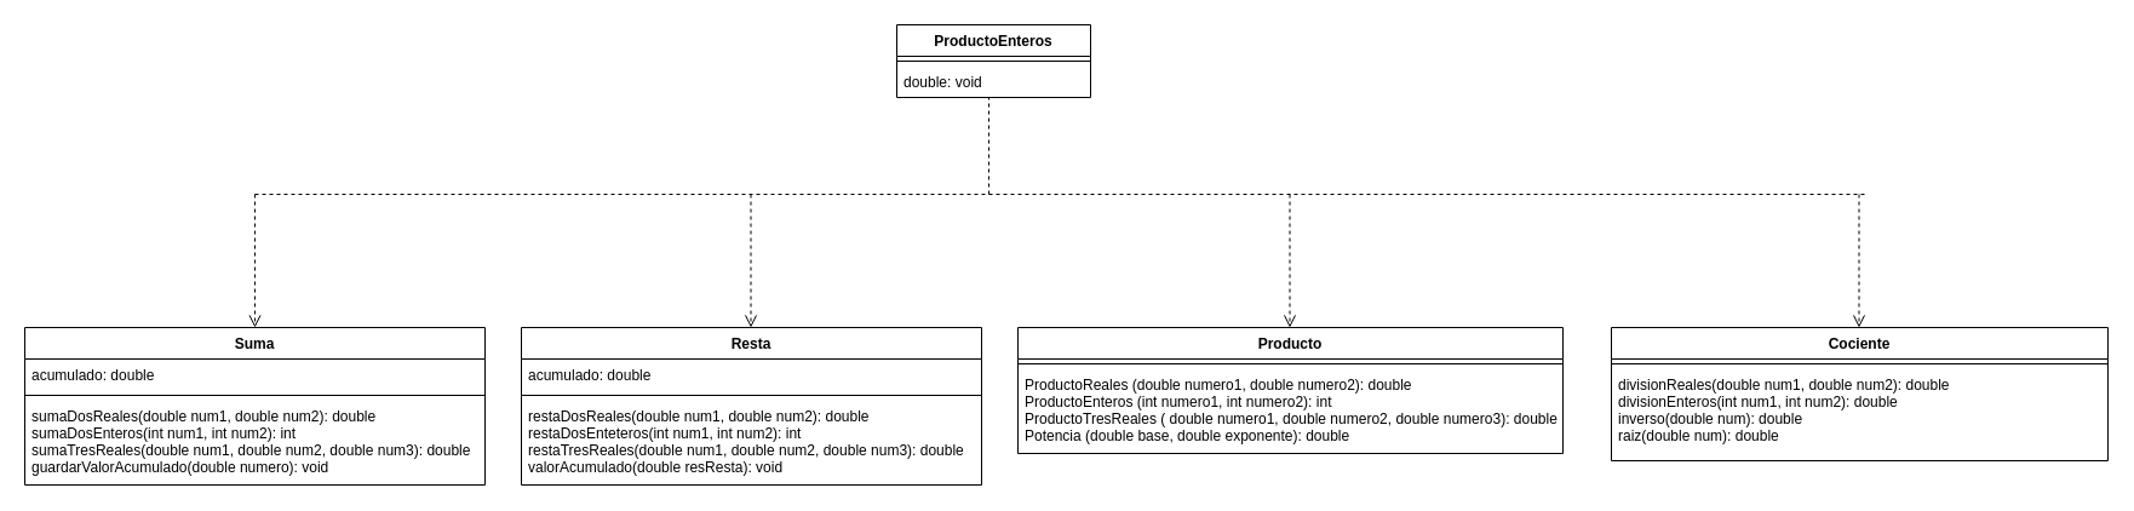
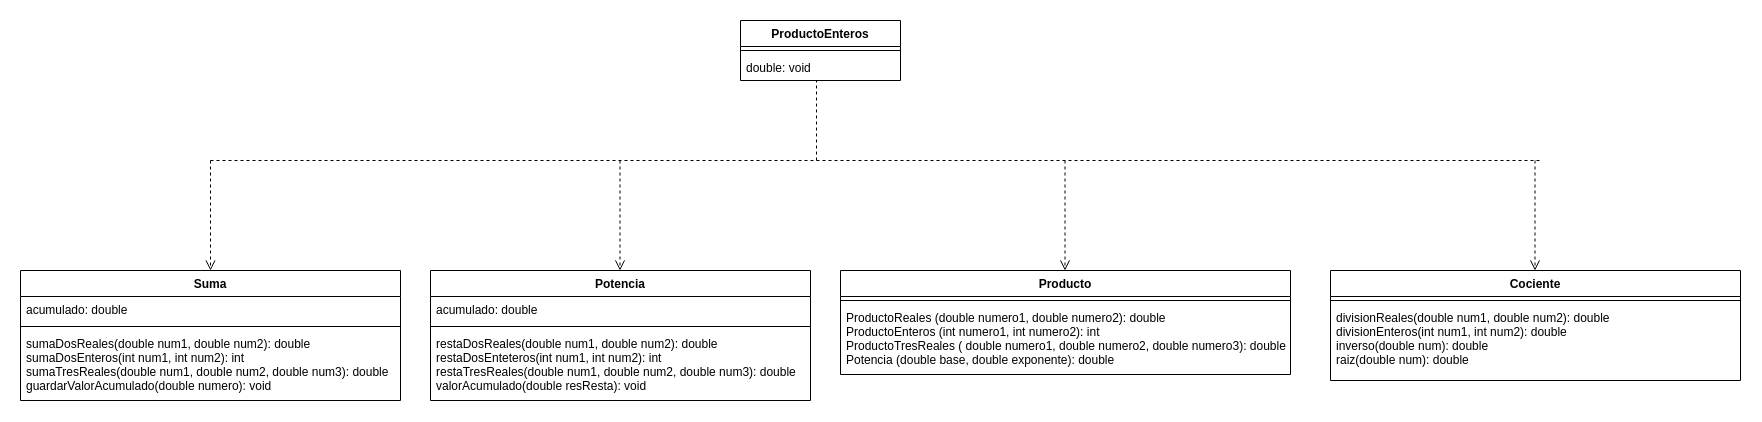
  <mxCell id="0" />
  <mxCell id="1" parent="0" />
  <mxCell id="2" value="Suma" style="swimlane;fontStyle=1;align=center;verticalAlign=top;childLayout=stackLayout;horizontal=1;startSize=26;horizontalStack=0;resizeParent=1;resizeParentMax=0;resizeLast=0;collapsible=1;marginBottom=0;" parent="1" vertex="1"><mxGeometry x="20" y="270" width="380" height="130" as="geometry" /></mxCell>
  <mxCell id="3" value="acumulado: double" style="text;strokeColor=none;fillColor=none;align=left;verticalAlign=top;spacingLeft=4;spacingRight=4;overflow=hidden;rotatable=0;points=[[0,0.5],[1,0.5]];portConstraint=eastwest;" parent="2" vertex="1"><mxGeometry y="26" width="380" height="26" as="geometry" /></mxCell>
  <mxCell id="4" value="" style="line;strokeWidth=1;fillColor=none;align=left;verticalAlign=middle;spacingTop=-1;spacingLeft=3;spacingRight=3;rotatable=0;labelPosition=right;points=[];portConstraint=eastwest;" parent="2" vertex="1"><mxGeometry y="52" width="380" height="8" as="geometry" /></mxCell>
  <mxCell id="5" value="sumaDosReales(double num1, double num2): double&#10;sumaDosEnteros(int num1, int num2): int&#10;sumaTresReales(double num1, double num2, double num3): double&#10;guardarValorAcumulado(double numero): void" style="text;strokeColor=none;fillColor=none;align=left;verticalAlign=top;spacingLeft=4;spacingRight=4;overflow=hidden;rotatable=0;points=[[0,0.5],[1,0.5]];portConstraint=eastwest;" parent="2" vertex="1"><mxGeometry y="60" width="380" height="70" as="geometry" /></mxCell>
- <mxCell id="6" value="Resta" style="swimlane;fontStyle=1;align=center;verticalAlign=top;childLayout=stackLayout;horizontal=1;startSize=26;horizontalStack=0;resizeParent=1;resizeParentMax=0;resizeLast=0;collapsible=1;marginBottom=0;" parent="1" vertex="1"><mxGeometry x="430" y="270" width="380" height="130" as="geometry" /></mxCell>
+ <mxCell id="6" value="Potencia" style="swimlane;fontStyle=1;align=center;verticalAlign=top;childLayout=stackLayout;horizontal=1;startSize=26;horizontalStack=0;resizeParent=1;resizeParentMax=0;resizeLast=0;collapsible=1;marginBottom=0;" parent="1" vertex="1"><mxGeometry x="430" y="270" width="380" height="130" as="geometry" /></mxCell>
  <mxCell id="7" value="acumulado: double" style="text;strokeColor=none;fillColor=none;align=left;verticalAlign=top;spacingLeft=4;spacingRight=4;overflow=hidden;rotatable=0;points=[[0,0.5],[1,0.5]];portConstraint=eastwest;" parent="6" vertex="1"><mxGeometry y="26" width="380" height="26" as="geometry" /></mxCell>
  <mxCell id="8" value="" style="line;strokeWidth=1;fillColor=none;align=left;verticalAlign=middle;spacingTop=-1;spacingLeft=3;spacingRight=3;rotatable=0;labelPosition=right;points=[];portConstraint=eastwest;" parent="6" vertex="1"><mxGeometry y="52" width="380" height="8" as="geometry" /></mxCell>
  <mxCell id="9" value="restaDosReales(double num1, double num2): double&#10;restaDosEnteteros(int num1, int num2): int&#10;restaTresReales(double num1, double num2, double num3): double&#10;valorAcumulado(double resResta): void&#10;" style="text;strokeColor=none;fillColor=none;align=left;verticalAlign=top;spacingLeft=4;spacingRight=4;overflow=hidden;rotatable=0;points=[[0,0.5],[1,0.5]];portConstraint=eastwest;" parent="6" vertex="1"><mxGeometry y="60" width="380" height="70" as="geometry" /></mxCell>
  <mxCell id="10" value="Producto" style="swimlane;fontStyle=1;align=center;verticalAlign=top;childLayout=stackLayout;horizontal=1;startSize=26;horizontalStack=0;resizeParent=1;resizeParentMax=0;resizeLast=0;collapsible=1;marginBottom=0;" parent="1" vertex="1"><mxGeometry x="840" y="270" width="450" height="104" as="geometry" /></mxCell>
  <mxCell id="11" value="" style="line;strokeWidth=1;fillColor=none;align=left;verticalAlign=middle;spacingTop=-1;spacingLeft=3;spacingRight=3;rotatable=0;labelPosition=right;points=[];portConstraint=eastwest;" parent="10" vertex="1"><mxGeometry y="26" width="450" height="8" as="geometry" /></mxCell>
  <mxCell id="12" value="ProductoReales (double numero1, double numero2): double&#10;ProductoEnteros (int numero1, int numero2): int&#10;ProductoTresReales ( double numero1, double numero2, double numero3): double&#10;Potencia (double base, double exponente): double&#10;" style="text;strokeColor=none;fillColor=none;align=left;verticalAlign=top;spacingLeft=4;spacingRight=4;overflow=hidden;rotatable=0;points=[[0,0.5],[1,0.5]];portConstraint=eastwest;" parent="10" vertex="1"><mxGeometry y="34" width="450" height="70" as="geometry" /></mxCell>
  <mxCell id="13" value="Cociente" style="swimlane;fontStyle=1;align=center;verticalAlign=top;childLayout=stackLayout;horizontal=1;startSize=26;horizontalStack=0;resizeParent=1;resizeParentMax=0;resizeLast=0;collapsible=1;marginBottom=0;" parent="1" vertex="1"><mxGeometry x="1330" y="270" width="410" height="110" as="geometry" /></mxCell>
  <mxCell id="14" value="" style="line;strokeWidth=1;fillColor=none;align=left;verticalAlign=middle;spacingTop=-1;spacingLeft=3;spacingRight=3;rotatable=0;labelPosition=right;points=[];portConstraint=eastwest;" parent="13" vertex="1"><mxGeometry y="26" width="410" height="8" as="geometry" /></mxCell>
  <mxCell id="15" value="divisionReales(double num1, double num2): double&#10;divisionEnteros(int num1, int num2): double&#10;inverso(double num): double&#10;raiz(double num): double" style="text;strokeColor=none;fillColor=none;align=left;verticalAlign=top;spacingLeft=4;spacingRight=4;overflow=hidden;rotatable=0;points=[[0,0.5],[1,0.5]];portConstraint=eastwest;" parent="13" vertex="1"><mxGeometry y="34" width="410" height="76" as="geometry" /></mxCell>
  <mxCell id="16" value="ProductoEnteros" style="swimlane;fontStyle=1;align=center;verticalAlign=top;childLayout=stackLayout;horizontal=1;startSize=26;horizontalStack=0;resizeParent=1;resizeParentMax=0;resizeLast=0;collapsible=1;marginBottom=0;" parent="1" vertex="1"><mxGeometry x="740" y="20" width="160" height="60" as="geometry" /></mxCell>
  <mxCell id="17" value="" style="line;strokeWidth=1;fillColor=none;align=left;verticalAlign=middle;spacingTop=-1;spacingLeft=3;spacingRight=3;rotatable=0;labelPosition=right;points=[];portConstraint=eastwest;" parent="16" vertex="1"><mxGeometry y="26" width="160" height="8" as="geometry" /></mxCell>
  <mxCell id="18" value="double: void" style="text;strokeColor=none;fillColor=none;align=left;verticalAlign=top;spacingLeft=4;spacingRight=4;overflow=hidden;rotatable=0;points=[[0,0.5],[1,0.5]];portConstraint=eastwest;" parent="16" vertex="1"><mxGeometry y="34" width="160" height="26" as="geometry" /></mxCell>
  <mxCell id="19" value="" style="endArrow=none;dashed=1;html=1;rounded=0;" edge="1" parent="1"><mxGeometry width="50" height="50" relative="1" as="geometry"><mxPoint x="210" y="160" as="sourcePoint" /><mxPoint x="1540" y="160" as="targetPoint" /></mxGeometry></mxCell>
  <mxCell id="20" value="" style="html=1;verticalAlign=bottom;endArrow=open;dashed=1;endSize=8;rounded=0;entryX=0.5;entryY=0;entryDx=0;entryDy=0;" edge="1" parent="1" target="2"><mxGeometry relative="1" as="geometry"><mxPoint x="210" y="160" as="sourcePoint" /><mxPoint x="190" y="230" as="targetPoint" /></mxGeometry></mxCell>
  <mxCell id="21" value="" style="html=1;verticalAlign=bottom;endArrow=open;dashed=1;endSize=8;rounded=0;entryX=0.5;entryY=0;entryDx=0;entryDy=0;" edge="1" parent="1"><mxGeometry relative="1" as="geometry"><mxPoint x="619.5" y="160" as="sourcePoint" /><mxPoint x="619.5" y="270" as="targetPoint" /></mxGeometry></mxCell>
  <mxCell id="22" value="" style="html=1;verticalAlign=bottom;endArrow=open;dashed=1;endSize=8;rounded=0;entryX=0.5;entryY=0;entryDx=0;entryDy=0;" edge="1" parent="1"><mxGeometry relative="1" as="geometry"><mxPoint x="1064.5" y="160" as="sourcePoint" /><mxPoint x="1064.5" y="270" as="targetPoint" /></mxGeometry></mxCell>
  <mxCell id="23" value="" style="html=1;verticalAlign=bottom;endArrow=open;dashed=1;endSize=8;rounded=0;entryX=0.5;entryY=0;entryDx=0;entryDy=0;" edge="1" parent="1"><mxGeometry relative="1" as="geometry"><mxPoint x="1534.5" y="160" as="sourcePoint" /><mxPoint x="1534.5" y="270" as="targetPoint" /></mxGeometry></mxCell>
  <mxCell id="24" value="" style="endArrow=none;dashed=1;html=1;rounded=0;" edge="1" parent="1"><mxGeometry width="50" height="50" relative="1" as="geometry"><mxPoint x="816" y="160" as="sourcePoint" /><mxPoint x="816" y="80" as="targetPoint" /></mxGeometry></mxCell>
